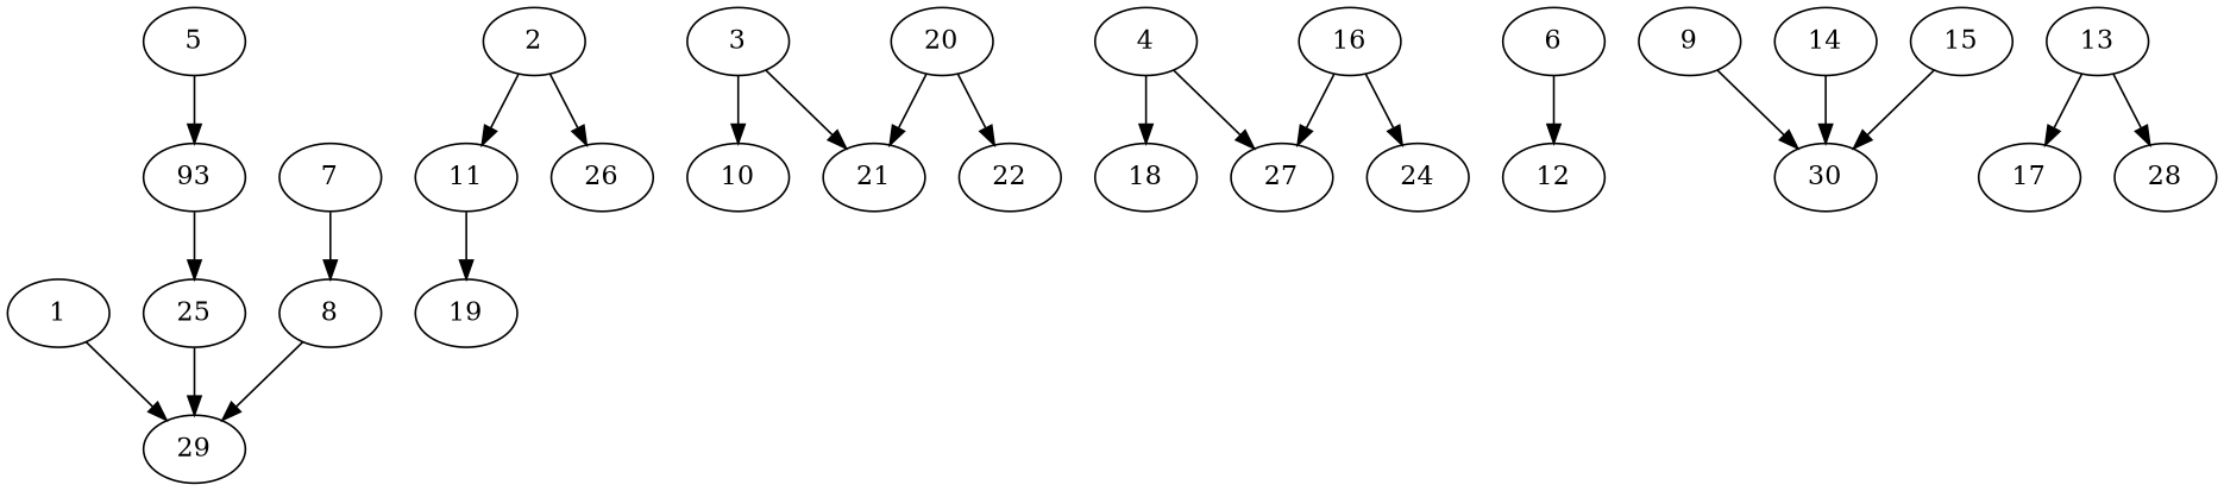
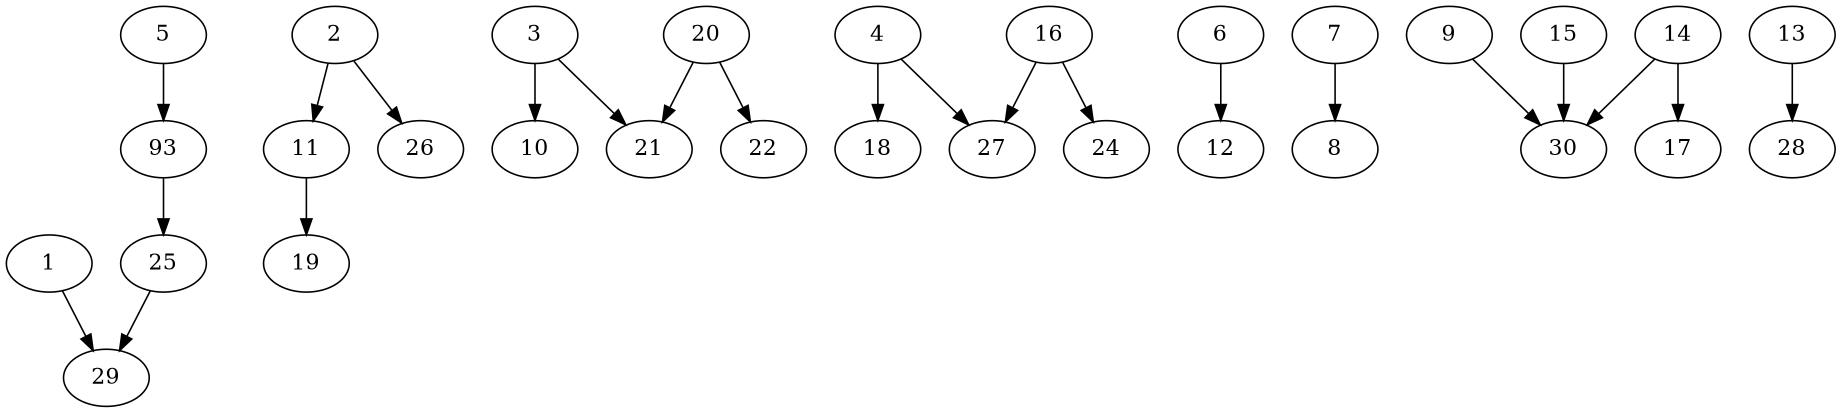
  digraph {
    edge [color=black]
    1
    29
    2
    11
    26
    19
    3
    10
    21
    4
    18
    27
    n13 [label=93]
    5
    25
    6
    12
    7
    8
    9
    30
    14
    13
    17
    28
    15
    16
    24
    20
    22
    1 -> 29
    2 -> 11
    2 -> 26
    11 -> 19
    3 -> 10
    3 -> 21
    4 -> 18
    4 -> 27
    n13 -> 25
    5 -> n13
    25 -> 29
    6 -> 12
    7 -> 8
-   8 -> 29
    9 -> 30
    14 -> 30
-   13 -> 17
+   14 -> 17
    13 -> 28
    15 -> 30
    16 -> 27
    16 -> 24
    20 -> 21
    20 -> 22
  }
